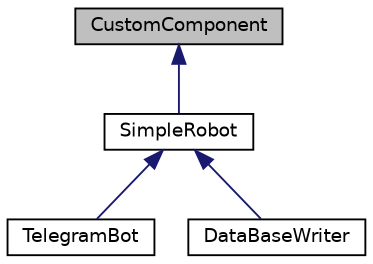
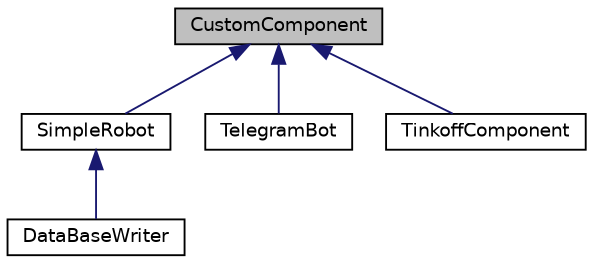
  digraph {
    node [color=black fillcolor=white fontname=Helvetica fontsize=10 shape=record style=filled]
    edge [color=midnightblue dir=back fontname=Helvetica fontsize=10 labelfontname=Helvetica labelfontsize=10 style=solid]
    n1 [fillcolor=grey75 fontcolor=black height=0.2 label=CustomComponent width=0.4]
    n2 [height=0.2 label=SimpleRobot width=0.4]
    n3 [height=0.2 label=TelegramBot width=0.4]
+   n4 [height=0.2 label=TinkoffComponent width=0.4]
    n5 [height=0.2 label=DataBaseWriter width=0.4]
    n1 -> n2
-   n2 -> n3
+   n1 -> n3
+   n1 -> n4
    n2 -> n5
  }
